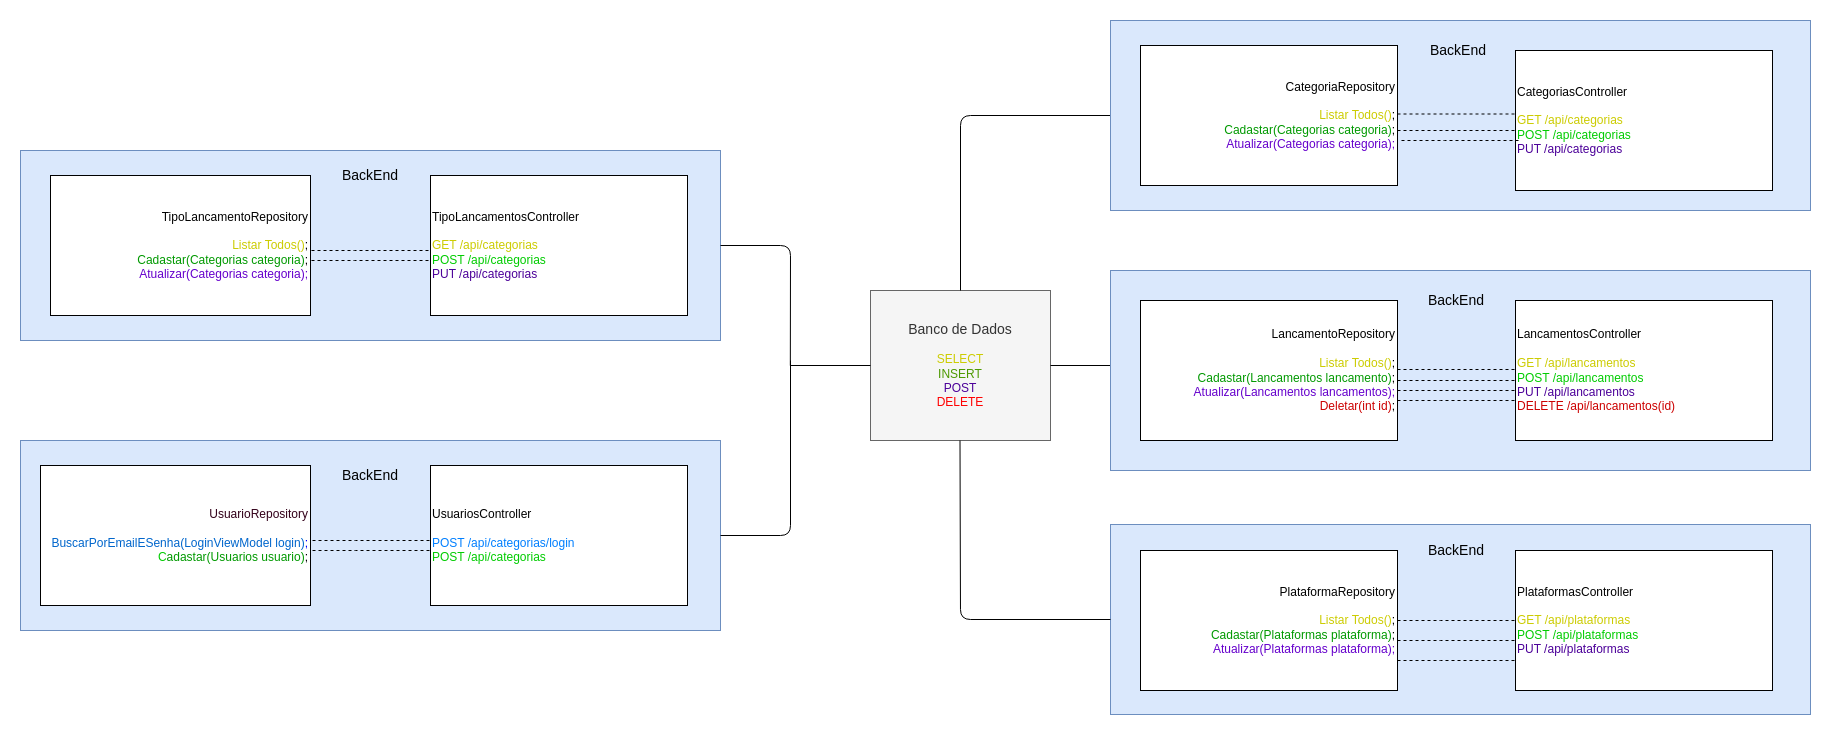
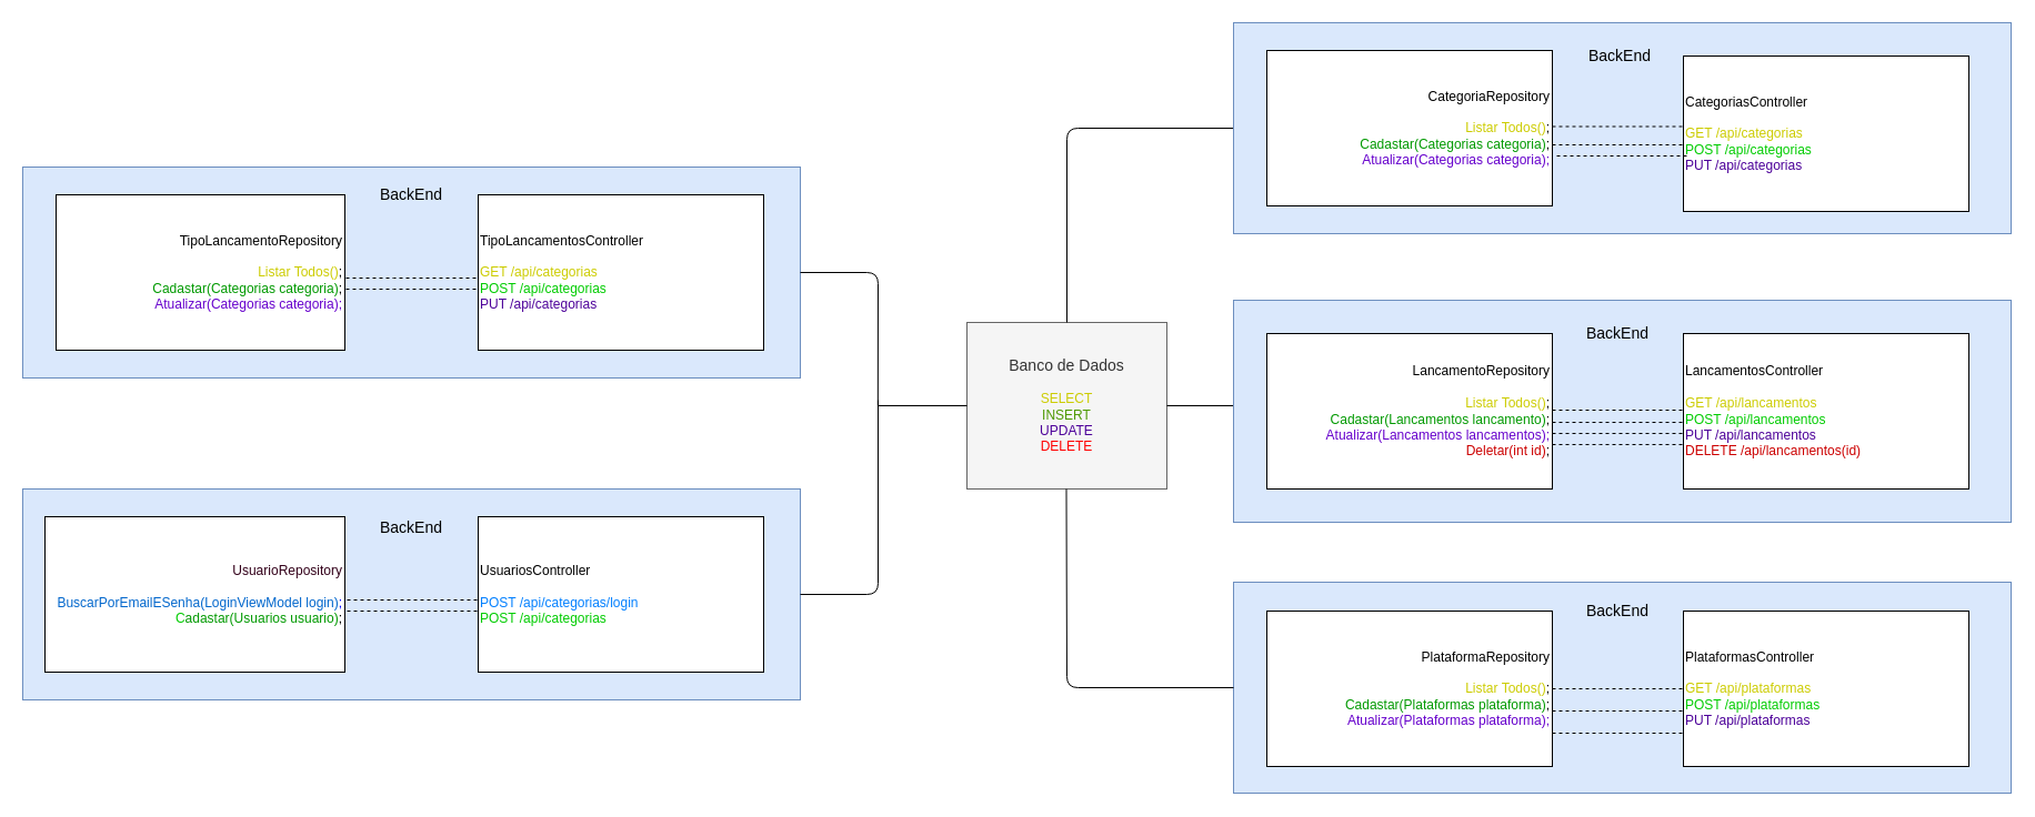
  <mxCell id="0" />
  <mxCell id="1" parent="0" />
- <mxCell id="2" value="&lt;font style=&quot;font-size: 14px&quot;&gt;Banco de Dados&lt;/font&gt;&lt;br&gt;&lt;br&gt;&lt;font color=&quot;#cccc00&quot;&gt;SELECT&lt;/font&gt;&lt;br&gt;&lt;font color=&quot;#4d9900&quot;&gt;INSERT&lt;/font&gt;&lt;br&gt;&lt;font color=&quot;#4c0099&quot;&gt;POST&lt;/font&gt;&lt;br&gt;&lt;font color=&quot;#ff0000&quot;&gt;DELETE&lt;/font&gt;" style="rounded=0;whiteSpace=wrap;html=1;fillColor=#f5f5f5;strokeColor=#666666;fontColor=#333333;" vertex="1" parent="1"><mxGeometry x="870" y="290" width="180" height="150" as="geometry" /></mxCell>
+ <mxCell id="2" value="&lt;font style=&quot;font-size: 14px&quot;&gt;Banco de Dados&lt;/font&gt;&lt;br&gt;&lt;br&gt;&lt;font color=&quot;#cccc00&quot;&gt;SELECT&lt;/font&gt;&lt;br&gt;&lt;font color=&quot;#4d9900&quot;&gt;INSERT&lt;/font&gt;&lt;br&gt;&lt;font color=&quot;#4c0099&quot;&gt;UPDATE&lt;/font&gt;&lt;br&gt;&lt;font color=&quot;#ff0000&quot;&gt;DELETE&lt;/font&gt;" style="rounded=0;whiteSpace=wrap;html=1;fillColor=#f5f5f5;strokeColor=#666666;fontColor=#333333;" vertex="1" parent="1"><mxGeometry x="870" y="290" width="180" height="150" as="geometry" /></mxCell>
  <mxCell id="3" value="" style="endArrow=none;html=1;exitX=1;exitY=0.5;exitDx=0;exitDy=0;" edge="1" parent="1" source="2"><mxGeometry width="50" height="50" relative="1" as="geometry"><mxPoint x="1060" y="390" as="sourcePoint" /><mxPoint x="1120" y="365" as="targetPoint" /></mxGeometry></mxCell>
  <mxCell id="4" value="" style="rounded=0;whiteSpace=wrap;html=1;fillColor=#dae8fc;strokeColor=#6c8ebf;" vertex="1" parent="1"><mxGeometry x="1110" y="270" width="700" height="200" as="geometry" /></mxCell>
  <mxCell id="5" value="LancamentoRepository&lt;br&gt;&lt;br&gt;&lt;font color=&quot;#cccc00&quot;&gt;Listar Todos()&lt;/font&gt;;&lt;br&gt;&lt;font color=&quot;#009900&quot;&gt;Cadastar(Lancamentos lancamento)&lt;/font&gt;;&lt;br&gt;&lt;font color=&quot;#6600cc&quot;&gt;Atualizar(Lancamentos lancamentos);&lt;/font&gt;&lt;br&gt;&lt;font color=&quot;#cc0000&quot;&gt;Deletar(int id)&lt;/font&gt;;" style="rounded=0;whiteSpace=wrap;html=1;align=right;" vertex="1" parent="1"><mxGeometry x="1140" y="300" width="257" height="140" as="geometry" /></mxCell>
  <mxCell id="6" value="LancamentosController&lt;br&gt;&lt;br&gt;&lt;font color=&quot;#cccc00&quot;&gt;GET /api/lancamentos&lt;/font&gt;&lt;br&gt;&lt;font color=&quot;#00cc00&quot;&gt;POST /api/lancamentos&lt;/font&gt;&lt;br&gt;&lt;font color=&quot;#4c0099&quot;&gt;PUT /api/lancamentos&lt;/font&gt;&lt;br&gt;&lt;font color=&quot;#cc0000&quot;&gt;DELETE /api/lancamentos(id)&lt;/font&gt;" style="rounded=0;whiteSpace=wrap;html=1;align=left;" vertex="1" parent="1"><mxGeometry x="1515" y="300" width="257" height="140" as="geometry" /></mxCell>
  <mxCell id="7" value="" style="endArrow=none;dashed=1;html=1;" edge="1" parent="1"><mxGeometry width="50" height="50" relative="1" as="geometry"><mxPoint x="1397" y="390" as="sourcePoint" /><mxPoint x="1515" y="390" as="targetPoint" /></mxGeometry></mxCell>
  <mxCell id="8" value="" style="endArrow=none;dashed=1;html=1;" edge="1" parent="1"><mxGeometry width="50" height="50" relative="1" as="geometry"><mxPoint x="1397" y="400" as="sourcePoint" /><mxPoint x="1515" y="400" as="targetPoint" /><Array as="points"><mxPoint x="1450" y="400" /></Array></mxGeometry></mxCell>
  <mxCell id="9" value="" style="endArrow=none;dashed=1;html=1;" edge="1" parent="1"><mxGeometry width="50" height="50" relative="1" as="geometry"><mxPoint x="1397" y="380" as="sourcePoint" /><mxPoint x="1515" y="380" as="targetPoint" /></mxGeometry></mxCell>
  <mxCell id="10" value="" style="endArrow=none;dashed=1;html=1;" edge="1" parent="1"><mxGeometry width="50" height="50" relative="1" as="geometry"><mxPoint x="1397" y="369" as="sourcePoint" /><mxPoint x="1515" y="369" as="targetPoint" /></mxGeometry></mxCell>
  <mxCell id="11" value="" style="endArrow=none;html=1;exitX=0.5;exitY=0;exitDx=0;exitDy=0;entryX=0;entryY=0.5;entryDx=0;entryDy=0;" edge="1" parent="1" source="2" target="12"><mxGeometry width="50" height="50" relative="1" as="geometry"><mxPoint x="940" y="270" as="sourcePoint" /><mxPoint x="960" y="110" as="targetPoint" /><Array as="points"><mxPoint x="960" y="115" /></Array></mxGeometry></mxCell>
  <mxCell id="12" value="" style="rounded=0;whiteSpace=wrap;html=1;fillColor=#dae8fc;strokeColor=#6c8ebf;" vertex="1" parent="1"><mxGeometry x="1110" y="20" width="700" height="190" as="geometry" /></mxCell>
  <mxCell id="13" value="CategoriaRepository&lt;br&gt;&lt;br&gt;&lt;font color=&quot;#cccc00&quot;&gt;Listar Todos()&lt;/font&gt;;&lt;br&gt;&lt;font color=&quot;#009900&quot;&gt;Cadastar(Categorias categoria)&lt;/font&gt;;&lt;br&gt;&lt;font color=&quot;#6600cc&quot;&gt;Atualizar(Categorias categoria);&lt;/font&gt;" style="rounded=0;whiteSpace=wrap;html=1;align=right;" vertex="1" parent="1"><mxGeometry x="1140" y="45" width="257" height="140" as="geometry" /></mxCell>
  <mxCell id="14" value="CategoriasController&lt;br&gt;&lt;br&gt;&lt;font color=&quot;#cccc00&quot;&gt;GET /api/categorias&lt;/font&gt;&lt;br&gt;&lt;font color=&quot;#00cc00&quot;&gt;POST /api/categorias&lt;/font&gt;&lt;br&gt;&lt;font color=&quot;#4c0099&quot;&gt;PUT /api/categorias&lt;/font&gt;" style="rounded=0;whiteSpace=wrap;html=1;align=left;" vertex="1" parent="1"><mxGeometry x="1515" y="50" width="257" height="140" as="geometry" /></mxCell>
  <mxCell id="15" value="" style="rounded=0;whiteSpace=wrap;html=1;fillColor=#dae8fc;strokeColor=#6c8ebf;" vertex="1" parent="1"><mxGeometry x="1110" y="524" width="700" height="190" as="geometry" /></mxCell>
  <mxCell id="16" value="PlataformaRepository&lt;br&gt;&lt;br&gt;&lt;font color=&quot;#cccc00&quot;&gt;Listar Todos()&lt;/font&gt;;&lt;br&gt;&lt;font color=&quot;#009900&quot;&gt;Cadastar(Plataformas plataforma)&lt;/font&gt;;&lt;br&gt;&lt;font color=&quot;#6600cc&quot;&gt;Atualizar(Plataformas plataforma);&lt;/font&gt;" style="rounded=0;whiteSpace=wrap;html=1;align=right;" vertex="1" parent="1"><mxGeometry x="1140" y="550" width="257" height="140" as="geometry" /></mxCell>
  <mxCell id="17" value="PlataformasController&lt;br&gt;&lt;br&gt;&lt;font color=&quot;#cccc00&quot;&gt;GET /api/plataformas&lt;/font&gt;&lt;br&gt;&lt;font color=&quot;#00cc00&quot;&gt;POST /api/plataformas&lt;/font&gt;&lt;br&gt;&lt;font color=&quot;#4c0099&quot;&gt;PUT /api/plataformas&lt;/font&gt;" style="rounded=0;whiteSpace=wrap;html=1;align=left;" vertex="1" parent="1"><mxGeometry x="1515" y="550" width="257" height="140" as="geometry" /></mxCell>
  <mxCell id="18" value="" style="endArrow=none;html=1;exitX=0;exitY=0.5;exitDx=0;exitDy=0;" edge="1" parent="1" source="15"><mxGeometry width="50" height="50" relative="1" as="geometry"><mxPoint x="960" y="630" as="sourcePoint" /><mxPoint x="959.5" y="440" as="targetPoint" /><Array as="points"><mxPoint x="960" y="619" /></Array></mxGeometry></mxCell>
  <mxCell id="19" value="" style="endArrow=none;dashed=1;html=1;" edge="1" parent="1"><mxGeometry width="50" height="50" relative="1" as="geometry"><mxPoint x="1397" y="660" as="sourcePoint" /><mxPoint x="1515" y="660" as="targetPoint" /><Array as="points"><mxPoint x="1450" y="660" /></Array></mxGeometry></mxCell>
  <mxCell id="20" value="" style="endArrow=none;dashed=1;html=1;" edge="1" parent="1"><mxGeometry width="50" height="50" relative="1" as="geometry"><mxPoint x="1397" y="620" as="sourcePoint" /><mxPoint x="1515" y="620" as="targetPoint" /><Array as="points"><mxPoint x="1450" y="620" /></Array></mxGeometry></mxCell>
  <mxCell id="21" value="" style="endArrow=none;dashed=1;html=1;" edge="1" parent="1"><mxGeometry width="50" height="50" relative="1" as="geometry"><mxPoint x="1397" y="640" as="sourcePoint" /><mxPoint x="1515" y="640" as="targetPoint" /><Array as="points"><mxPoint x="1450" y="640" /></Array></mxGeometry></mxCell>
  <mxCell id="22" value="" style="endArrow=none;dashed=1;html=1;" edge="1" parent="1"><mxGeometry width="50" height="50" relative="1" as="geometry"><mxPoint x="1397" y="130" as="sourcePoint" /><mxPoint x="1515" y="130" as="targetPoint" /></mxGeometry></mxCell>
  <mxCell id="23" value="" style="endArrow=none;dashed=1;html=1;" edge="1" parent="1"><mxGeometry width="50" height="50" relative="1" as="geometry"><mxPoint x="1401" y="140" as="sourcePoint" /><mxPoint x="1519" y="140" as="targetPoint" /><Array as="points"><mxPoint x="1454" y="140" /></Array></mxGeometry></mxCell>
  <mxCell id="24" value="" style="endArrow=none;dashed=1;html=1;" edge="1" parent="1"><mxGeometry width="50" height="50" relative="1" as="geometry"><mxPoint x="1397" y="113.5" as="sourcePoint" /><mxPoint x="1515" y="113.5" as="targetPoint" /></mxGeometry></mxCell>
  <mxCell id="25" value="" style="endArrow=none;html=1;entryX=0;entryY=0.5;entryDx=0;entryDy=0;" edge="1" parent="1" target="2"><mxGeometry width="50" height="50" relative="1" as="geometry"><mxPoint y="365" as="sourcePoint" x="790" /><mxPoint x="840" y="330" as="targetPoint" /></mxGeometry></mxCell>
  <mxCell id="26" value="" style="rounded=0;whiteSpace=wrap;html=1;fillColor=#dae8fc;strokeColor=#6c8ebf;" vertex="1" parent="1"><mxGeometry x="20" y="150" width="700" height="190" as="geometry" /></mxCell>
  <mxCell id="27" value="" style="rounded=0;whiteSpace=wrap;html=1;fillColor=#dae8fc;strokeColor=#6c8ebf;" vertex="1" parent="1"><mxGeometry x="20" y="440" width="700" height="190" as="geometry" /></mxCell>
  <mxCell id="28" value="" style="endArrow=none;html=1;exitX=0.5;exitY=0;exitDx=0;exitDy=0;entryX=1;entryY=0.5;entryDx=0;entryDy=0;" edge="1" parent="1" target="26"><mxGeometry width="50" height="50" relative="1" as="geometry"><mxPoint x="789.833" y="365.167" as="sourcePoint" /><mxPoint y="185.5" as="targetPoint" x="790" /><Array as="points"><mxPoint y="245" x="790" /></Array></mxGeometry></mxCell>
  <mxCell id="29" value="" style="endArrow=none;html=1;entryX=1;entryY=0.5;entryDx=0;entryDy=0;" edge="1" parent="1" target="27"><mxGeometry width="50" height="50" relative="1" as="geometry"><mxPoint y="360" as="sourcePoint" x="790" /><mxPoint x="829.833" y="439.167" as="targetPoint" /><Array as="points"><mxPoint y="535" x="790" /></Array></mxGeometry></mxCell>
  <mxCell id="30" value="TipoLancamentoRepository&lt;br&gt;&lt;br&gt;&lt;font color=&quot;#cccc00&quot;&gt;Listar Todos()&lt;/font&gt;;&lt;br&gt;&lt;font color=&quot;#009900&quot;&gt;Cadastar(Categorias categoria)&lt;/font&gt;;&lt;br&gt;&lt;font color=&quot;#6600cc&quot;&gt;Atualizar(Categorias categoria);&lt;/font&gt;" style="rounded=0;whiteSpace=wrap;html=1;align=right;" vertex="1" parent="1"><mxGeometry x="50" y="175" width="260" height="140" as="geometry" /></mxCell>
  <mxCell id="31" value="TipoLancamentosController&lt;br&gt;&lt;br&gt;&lt;font color=&quot;#cccc00&quot;&gt;GET /api/categorias&lt;/font&gt;&lt;br&gt;&lt;font color=&quot;#00cc00&quot;&gt;POST /api/categorias&lt;/font&gt;&lt;br&gt;&lt;font color=&quot;#4c0099&quot;&gt;PUT /api/categorias&lt;/font&gt;" style="rounded=0;whiteSpace=wrap;html=1;align=left;" vertex="1" parent="1"><mxGeometry x="430" y="175" width="257" height="140" as="geometry" /></mxCell>
  <mxCell id="32" value="&lt;font color=&quot;#33001a&quot;&gt;UsuarioRepository&lt;/font&gt;&lt;br&gt;&lt;br&gt;&lt;font color=&quot;#0066cc&quot;&gt;BuscarPorEmailESenha(LoginViewModel login)&lt;/font&gt;&lt;font color=&quot;#0000ff&quot;&gt;;&lt;/font&gt;&lt;br&gt;&lt;font color=&quot;#00cc00&quot;&gt;C&lt;/font&gt;&lt;font color=&quot;#009900&quot;&gt;adastar(Usuarios usuario)&lt;/font&gt;;" style="rounded=0;whiteSpace=wrap;html=1;align=right;" vertex="1" parent="1"><mxGeometry x="40" y="465" width="270" height="140" as="geometry" /></mxCell>
  <mxCell id="33" value="UsuariosController&lt;br&gt;&lt;br&gt;&lt;font color=&quot;#007fff&quot;&gt;POST /api/categorias/login&lt;/font&gt;&lt;br&gt;&lt;font color=&quot;#00cc00&quot;&gt;POST /api/categorias&lt;/font&gt;" style="rounded=0;whiteSpace=wrap;html=1;align=left;" vertex="1" parent="1"><mxGeometry x="430" y="465" width="257" height="140" as="geometry" /></mxCell>
  <mxCell id="34" value="" style="endArrow=none;dashed=1;html=1;" edge="1" parent="1"><mxGeometry width="50" height="50" relative="1" as="geometry"><mxPoint x="312" y="540" as="sourcePoint" /><mxPoint x="430" y="540" as="targetPoint" /><Array as="points"><mxPoint x="365" y="540" /></Array></mxGeometry></mxCell>
  <mxCell id="35" value="" style="endArrow=none;dashed=1;html=1;" edge="1" parent="1"><mxGeometry width="50" height="50" relative="1" as="geometry"><mxPoint x="311" y="250" as="sourcePoint" /><mxPoint x="429" y="250" as="targetPoint" /><Array as="points"><mxPoint x="364" y="250" /></Array></mxGeometry></mxCell>
  <mxCell id="36" value="" style="endArrow=none;dashed=1;html=1;" edge="1" parent="1"><mxGeometry width="50" height="50" relative="1" as="geometry"><mxPoint x="311" y="260" as="sourcePoint" /><mxPoint x="429" y="260" as="targetPoint" /><Array as="points"><mxPoint x="364" y="260" /></Array></mxGeometry></mxCell>
  <mxCell id="37" value="" style="endArrow=none;dashed=1;html=1;" edge="1" parent="1"><mxGeometry width="50" height="50" relative="1" as="geometry"><mxPoint x="312" y="550" as="sourcePoint" /><mxPoint x="430" y="550" as="targetPoint" /><Array as="points"><mxPoint x="365" y="550" /></Array></mxGeometry></mxCell>
  <mxCell id="38" value="&lt;font style=&quot;font-size: 14px&quot;&gt;BackEnd&lt;/font&gt;" style="text;html=1;strokeColor=none;fillColor=none;align=center;verticalAlign=middle;whiteSpace=wrap;rounded=0;" vertex="1" parent="1"><mxGeometry x="350" y="165" width="40" height="20" as="geometry" /></mxCell>
  <mxCell id="39" value="&lt;font style=&quot;font-size: 14px&quot;&gt;BackEnd&lt;/font&gt;" style="text;html=1;strokeColor=none;fillColor=none;align=center;verticalAlign=middle;whiteSpace=wrap;rounded=0;" vertex="1" parent="1"><mxGeometry x="350" y="465" width="40" height="20" as="geometry" /></mxCell>
  <mxCell id="40" value="&lt;font style=&quot;font-size: 14px&quot;&gt;BackEnd&lt;/font&gt;" style="text;html=1;strokeColor=none;fillColor=none;align=center;verticalAlign=middle;whiteSpace=wrap;rounded=0;" vertex="1" parent="1"><mxGeometry x="1438" y="40" width="40" height="20" as="geometry" /></mxCell>
  <mxCell id="41" value="&lt;font style=&quot;font-size: 14px&quot;&gt;BackEnd&lt;/font&gt;" style="text;html=1;strokeColor=none;fillColor=none;align=center;verticalAlign=middle;whiteSpace=wrap;rounded=0;" vertex="1" parent="1"><mxGeometry x="1436" y="290" width="40" height="20" as="geometry" /></mxCell>
  <mxCell id="42" value="&lt;font style=&quot;font-size: 14px&quot;&gt;BackEnd&lt;/font&gt;" style="text;html=1;strokeColor=none;fillColor=none;align=center;verticalAlign=middle;whiteSpace=wrap;rounded=0;" vertex="1" parent="1"><mxGeometry x="1436" y="540" width="40" height="20" as="geometry" /></mxCell>
